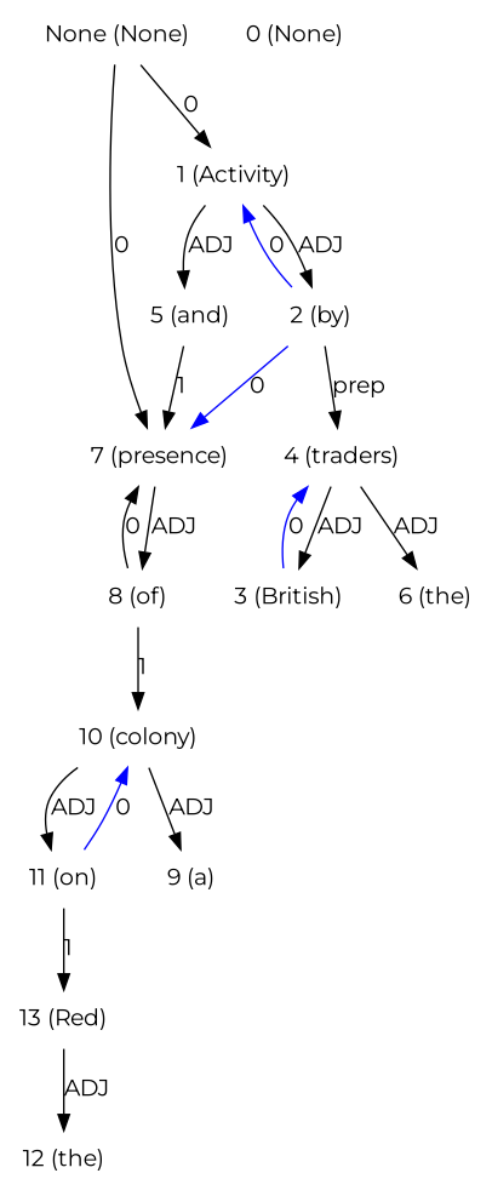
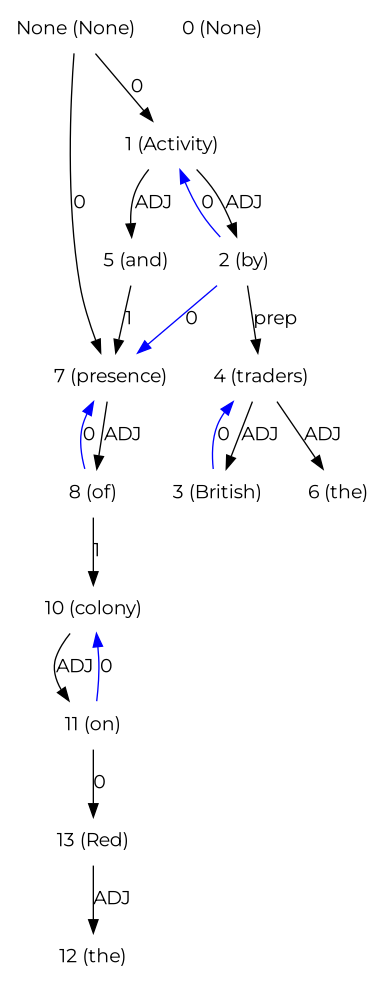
  digraph {
    fontname=Montserrat
    node [fontname=Montserrat shape=plaintext]
    edge [dir=forward fontname=Montserrat]
    n1 [label="None (None)"]
    n2 [label="1 (Activity)"]
    n3 [label="7 (presence)"]
    n4 [label="2 (by)"]
    n5 [label="5 (and)"]
    n6 [label="8 (of)"]
    n7 [label="4 (traders)"]
    n8 [label="11 (on)"]
    n9 [label="10 (colony)"]
    n10 [label="13 (Red)"]
    n11 [label="6 (the)"]
    n12 [label="0 (None)"]
    n13 [label="3 (British)"]
-   n14 [label="9 (a)"]
    n15 [label="12 (the)"]
    n1 -> n2 [label=0]
    n1 -> n3 [label=0]
    n2 -> n4 [label=ADJ]
    n2 -> n5 [label=ADJ]
    n3 -> n6 [label=ADJ]
    n4 -> n2 [color=blue label=0]
    n4 -> n3 [color=blue label=0]
    n4 -> n7 [label=prep]
    n5 -> n3 [label=1]
-   n6 -> n3 [color=black label=0]
+   n6 -> n3 [color=blue label=0]
    n6 -> n9 [label=1]
    n7 -> n11 [label=ADJ]
    n7 -> n13 [label=ADJ]
    n8 -> n9 [color=blue label=0]
-   n8 -> n10 [label=1]
+   n8 -> n10 [label=0]
    n9 -> n8 [label=ADJ]
-   n9 -> n14 [label=ADJ]
    n10 -> n15 [label=ADJ]
    n13 -> n7 [color=blue label=0]
  }
